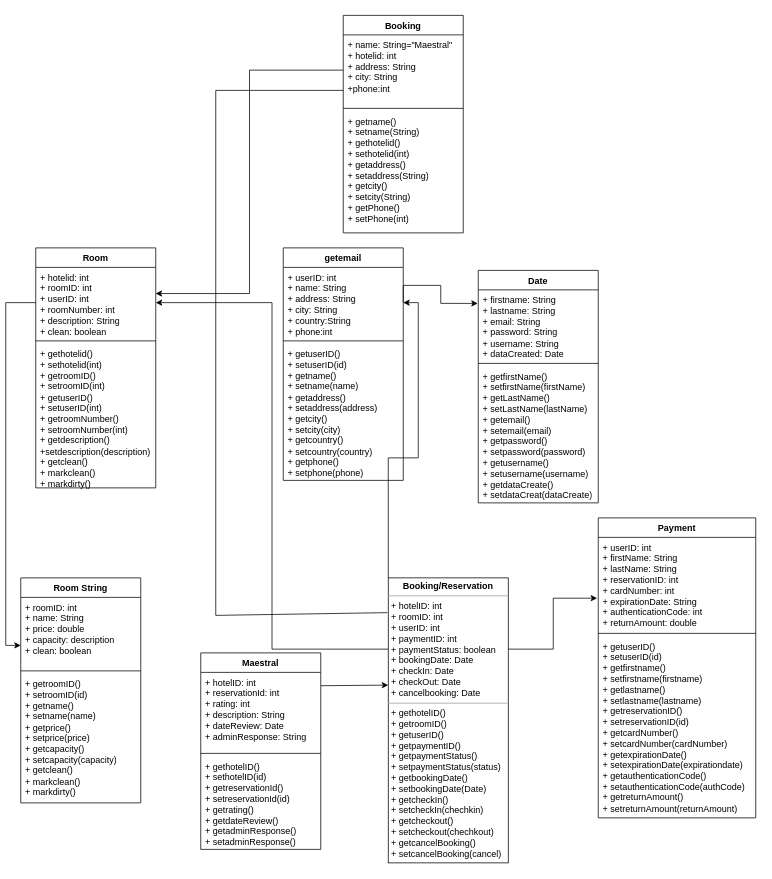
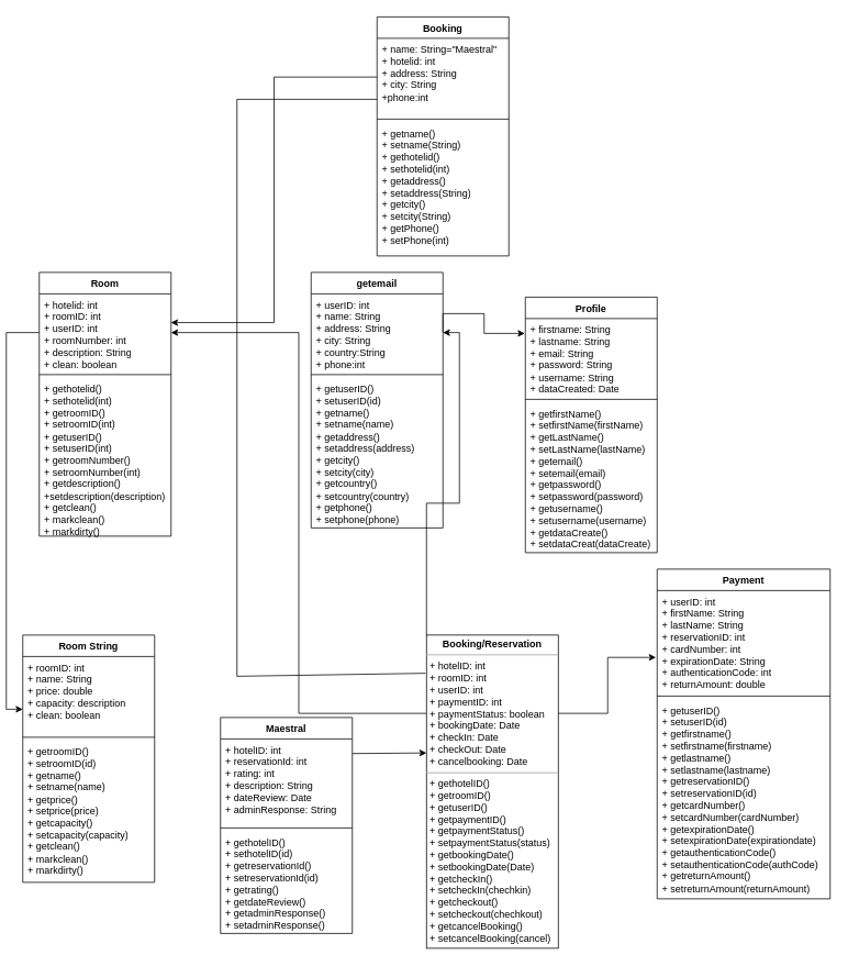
  <mxCell id="0" />
  <mxCell id="1" parent="0" />
  <mxCell id="2" value="Booking" style="swimlane;fontStyle=1;align=center;verticalAlign=top;childLayout=stackLayout;horizontal=1;startSize=26;horizontalStack=0;resizeParent=1;resizeParentMax=0;resizeLast=0;collapsible=1;marginBottom=0;whiteSpace=wrap;html=1;" vertex="1" parent="1"><mxGeometry x="450" y="20" width="160" height="290" as="geometry" /></mxCell>
  <mxCell id="3" value="+ name: String=&quot;Maestral&quot;&lt;br&gt;+ hotelid: int&lt;br&gt;+ address: String&lt;br&gt;+ city: String&lt;br&gt;+phone:int" style="text;strokeColor=none;fillColor=none;align=left;verticalAlign=top;spacingLeft=4;spacingRight=4;overflow=hidden;rotatable=0;points=[[0,0.5],[1,0.5]];portConstraint=eastwest;whiteSpace=wrap;html=1;" vertex="1" parent="2"><mxGeometry y="26" width="160" height="94" as="geometry" /></mxCell>
  <mxCell id="4" value="" style="line;strokeWidth=1;fillColor=none;align=left;verticalAlign=middle;spacingTop=-1;spacingLeft=3;spacingRight=3;rotatable=0;labelPosition=right;points=[];portConstraint=eastwest;strokeColor=inherit;" vertex="1" parent="2"><mxGeometry y="120" width="160" height="8" as="geometry" /></mxCell>
  <mxCell id="5" value="+ getname()&lt;br&gt;+ setname(String)&lt;br&gt;+ gethotelid()&lt;br&gt;+ sethotelid(int)&lt;br&gt;+ getaddress()&lt;br&gt;+ setaddress(String)&lt;br&gt;+ getcity()&lt;br&gt;+ setcity(String)&lt;br&gt;+ getPhone()&lt;br&gt;+ setPhone(int)&lt;br&gt;" style="text;strokeColor=none;fillColor=none;align=left;verticalAlign=top;spacingLeft=4;spacingRight=4;overflow=hidden;rotatable=0;points=[[0,0.5],[1,0.5]];portConstraint=eastwest;whiteSpace=wrap;html=1;" vertex="1" parent="2"><mxGeometry y="128" width="160" height="162" as="geometry" /></mxCell>
  <mxCell id="6" value="Room" style="swimlane;fontStyle=1;align=center;verticalAlign=top;childLayout=stackLayout;horizontal=1;startSize=26;horizontalStack=0;resizeParent=1;resizeParentMax=0;resizeLast=0;collapsible=1;marginBottom=0;whiteSpace=wrap;html=1;" vertex="1" parent="1"><mxGeometry x="40" y="330" width="160" height="320" as="geometry" /></mxCell>
  <mxCell id="7" value="+ hotelid: int&lt;br&gt;+ roomID: int&lt;br&gt;+ userID: int&amp;nbsp;&lt;br&gt;+ roomNumber: int&lt;br&gt;+ description: String&lt;br&gt;+ clean: boolean" style="text;strokeColor=none;fillColor=none;align=left;verticalAlign=top;spacingLeft=4;spacingRight=4;overflow=hidden;rotatable=0;points=[[0,0.5],[1,0.5]];portConstraint=eastwest;whiteSpace=wrap;html=1;" vertex="1" parent="6"><mxGeometry y="26" width="160" height="94" as="geometry" /></mxCell>
  <mxCell id="8" value="" style="line;strokeWidth=1;fillColor=none;align=left;verticalAlign=middle;spacingTop=-1;spacingLeft=3;spacingRight=3;rotatable=0;labelPosition=right;points=[];portConstraint=eastwest;strokeColor=inherit;" vertex="1" parent="6"><mxGeometry y="120" width="160" height="8" as="geometry" /></mxCell>
  <mxCell id="9" value="+ gethotelid()&lt;br&gt;+ sethotelid(int)&lt;br&gt;+ getroomID()&lt;br&gt;+ setroomID(int)&lt;br&gt;+ getuserID()&lt;br&gt;+ setuserID(int)&lt;br&gt;+ getroomNumber()&lt;br&gt;+ setroomNumber(int)&lt;br&gt;+ getdescription()&lt;br&gt;+setdescription(description)&lt;br&gt;+ getclean()&lt;br&gt;+ markclean()&lt;br&gt;+ markdirty()&lt;br&gt;&lt;br&gt;" style="text;strokeColor=none;fillColor=none;align=left;verticalAlign=top;spacingLeft=4;spacingRight=4;overflow=hidden;rotatable=0;points=[[0,0.5],[1,0.5]];portConstraint=eastwest;whiteSpace=wrap;html=1;" vertex="1" parent="6"><mxGeometry y="128" width="160" height="192" as="geometry" /></mxCell>
  <mxCell id="10" style="edgeStyle=orthogonalEdgeStyle;rounded=0;orthogonalLoop=1;jettySize=auto;html=1;entryX=0.999;entryY=0.371;entryDx=0;entryDy=0;entryPerimeter=0;" edge="1" parent="1" source="3" target="7"><mxGeometry relative="1" as="geometry" /></mxCell>
  <mxCell id="11" value="Room String" style="swimlane;fontStyle=1;align=center;verticalAlign=top;childLayout=stackLayout;horizontal=1;startSize=26;horizontalStack=0;resizeParent=1;resizeParentMax=0;resizeLast=0;collapsible=1;marginBottom=0;whiteSpace=wrap;html=1;" vertex="1" parent="1"><mxGeometry x="20" y="770" width="160" height="300" as="geometry" /></mxCell>
  <mxCell id="12" value="+ roomID: int&lt;br&gt;+ name: String&lt;br&gt;+ price: double&lt;br&gt;+ capacity: description&lt;br&gt;+ clean: boolean&lt;br&gt;" style="text;strokeColor=none;fillColor=none;align=left;verticalAlign=top;spacingLeft=4;spacingRight=4;overflow=hidden;rotatable=0;points=[[0,0.5],[1,0.5]];portConstraint=eastwest;whiteSpace=wrap;html=1;" vertex="1" parent="11"><mxGeometry y="26" width="160" height="94" as="geometry" /></mxCell>
  <mxCell id="13" value="" style="line;strokeWidth=1;fillColor=none;align=left;verticalAlign=middle;spacingTop=-1;spacingLeft=3;spacingRight=3;rotatable=0;labelPosition=right;points=[];portConstraint=eastwest;strokeColor=inherit;" vertex="1" parent="11"><mxGeometry y="120" width="160" height="8" as="geometry" /></mxCell>
  <mxCell id="14" value="+ getroomID()&lt;br&gt;+ setroomID(id)&lt;br&gt;+ getname()&lt;br&gt;+ setname(name)&lt;br&gt;+ getprice()&lt;br&gt;+ setprice(price)&lt;br&gt;+ getcapacity()&lt;br&gt;+ setcapacity(capacity)&lt;br&gt;+ getclean()&lt;br&gt;+ markclean()&lt;br&gt;+ markdirty()" style="text;strokeColor=none;fillColor=none;align=left;verticalAlign=top;spacingLeft=4;spacingRight=4;overflow=hidden;rotatable=0;points=[[0,0.5],[1,0.5]];portConstraint=eastwest;whiteSpace=wrap;html=1;" vertex="1" parent="11"><mxGeometry y="128" width="160" height="172" as="geometry" /></mxCell>
  <mxCell id="15" style="edgeStyle=orthogonalEdgeStyle;rounded=0;orthogonalLoop=1;jettySize=auto;html=1;exitX=0;exitY=0.25;exitDx=0;exitDy=0;entryX=1;entryY=0.5;entryDx=0;entryDy=0;" edge="1" parent="1" source="17" target="7"><mxGeometry relative="1" as="geometry"><mxPoint x="240" y="380" as="targetPoint" /></mxGeometry></mxCell>
  <mxCell id="16" style="edgeStyle=orthogonalEdgeStyle;rounded=0;orthogonalLoop=1;jettySize=auto;html=1;exitX=0;exitY=0;exitDx=0;exitDy=0;" edge="1" parent="1" source="17" target="20"><mxGeometry relative="1" as="geometry" /></mxCell>
  <mxCell id="17" value="&lt;p style=&quot;margin:0px;margin-top:4px;text-align:center;&quot;&gt;&lt;b&gt;Booking/Reservation&lt;/b&gt;&lt;/p&gt;&lt;hr size=&quot;1&quot;&gt;&lt;p style=&quot;margin:0px;margin-left:4px;&quot;&gt;+ hotelID: int&lt;/p&gt;&lt;p style=&quot;margin:0px;margin-left:4px;&quot;&gt;+ roomID: int&lt;/p&gt;&lt;p style=&quot;margin:0px;margin-left:4px;&quot;&gt;+ userID: int&lt;/p&gt;&lt;p style=&quot;margin:0px;margin-left:4px;&quot;&gt;+ paymentID: int&lt;/p&gt;&lt;p style=&quot;margin:0px;margin-left:4px;&quot;&gt;+ paymentStatus: boolean&lt;/p&gt;&lt;p style=&quot;margin:0px;margin-left:4px;&quot;&gt;+ bookingDate: Date&lt;/p&gt;&lt;p style=&quot;margin:0px;margin-left:4px;&quot;&gt;+ checkIn: Date&lt;/p&gt;&lt;p style=&quot;margin:0px;margin-left:4px;&quot;&gt;+ checkOut: Date&lt;/p&gt;&lt;p style=&quot;margin:0px;margin-left:4px;&quot;&gt;+ cancelbooking: Date&lt;/p&gt;&lt;hr size=&quot;1&quot;&gt;&lt;p style=&quot;margin:0px;margin-left:4px;&quot;&gt;+ gethotelID()&lt;/p&gt;&lt;p style=&quot;margin:0px;margin-left:4px;&quot;&gt;+ getroomID()&lt;/p&gt;&lt;p style=&quot;margin:0px;margin-left:4px;&quot;&gt;+ getuserID()&lt;/p&gt;&lt;p style=&quot;margin:0px;margin-left:4px;&quot;&gt;+ getpaymentID()&lt;/p&gt;&lt;p style=&quot;margin:0px;margin-left:4px;&quot;&gt;+ getpaymentStatus()&lt;/p&gt;&lt;p style=&quot;margin:0px;margin-left:4px;&quot;&gt;+ setpaymentStatus(status)&lt;/p&gt;&lt;p style=&quot;margin:0px;margin-left:4px;&quot;&gt;+ getbookingDate()&lt;/p&gt;&lt;p style=&quot;margin:0px;margin-left:4px;&quot;&gt;+ setbookingDate(Date)&lt;/p&gt;&lt;p style=&quot;margin:0px;margin-left:4px;&quot;&gt;+ getcheckIn()&lt;/p&gt;&lt;p style=&quot;margin:0px;margin-left:4px;&quot;&gt;+ setcheckIn(chechkin)&lt;/p&gt;&lt;p style=&quot;margin:0px;margin-left:4px;&quot;&gt;+ getcheckout()&lt;/p&gt;&lt;p style=&quot;margin:0px;margin-left:4px;&quot;&gt;+ setcheckout(chechkout)&lt;/p&gt;&lt;p style=&quot;margin:0px;margin-left:4px;&quot;&gt;+ getcancelBooking()&lt;/p&gt;&lt;p style=&quot;margin:0px;margin-left:4px;&quot;&gt;+ setcancelBooking(cancel)&lt;/p&gt;" style="verticalAlign=top;align=left;overflow=fill;fontSize=12;fontFamily=Helvetica;html=1;whiteSpace=wrap;" vertex="1" parent="1"><mxGeometry x="510" y="770" width="160" height="380" as="geometry" /></mxCell>
  <mxCell id="18" style="edgeStyle=orthogonalEdgeStyle;rounded=0;orthogonalLoop=1;jettySize=auto;html=1;exitX=0;exitY=0.5;exitDx=0;exitDy=0;entryX=0;entryY=0.681;entryDx=0;entryDy=0;entryPerimeter=0;" edge="1" parent="1" source="7" target="12"><mxGeometry relative="1" as="geometry"><mxPoint x="-10" y="860" as="targetPoint" /></mxGeometry></mxCell>
  <mxCell id="19" value="getemail" style="swimlane;fontStyle=1;align=center;verticalAlign=top;childLayout=stackLayout;horizontal=1;startSize=26;horizontalStack=0;resizeParent=1;resizeParentMax=0;resizeLast=0;collapsible=1;marginBottom=0;whiteSpace=wrap;html=1;" vertex="1" parent="1"><mxGeometry x="370" y="330" width="160" height="310" as="geometry" /></mxCell>
  <mxCell id="20" value="+ userID: int&lt;br&gt;+ name: String&lt;br&gt;+ address: String&lt;br&gt;+ city: String&lt;br&gt;+ country:String&lt;br&gt;+ phone:int" style="text;strokeColor=none;fillColor=none;align=left;verticalAlign=top;spacingLeft=4;spacingRight=4;overflow=hidden;rotatable=0;points=[[0,0.5],[1,0.5]];portConstraint=eastwest;whiteSpace=wrap;html=1;" vertex="1" parent="19"><mxGeometry y="26" width="160" height="94" as="geometry" /></mxCell>
  <mxCell id="21" value="" style="line;strokeWidth=1;fillColor=none;align=left;verticalAlign=middle;spacingTop=-1;spacingLeft=3;spacingRight=3;rotatable=0;labelPosition=right;points=[];portConstraint=eastwest;strokeColor=inherit;" vertex="1" parent="19"><mxGeometry y="120" width="160" height="8" as="geometry" /></mxCell>
  <mxCell id="22" value="+ getuserID()&lt;br&gt;+ setuserID(id)&lt;br&gt;+ getname()&lt;br&gt;+ setname(name)&lt;br&gt;+ getaddress()&lt;br&gt;+ setaddress(address)&amp;nbsp;&lt;br&gt;+ getcity()&lt;br&gt;+ setcity(city)&lt;br&gt;+ getcountry()&lt;br&gt;+ setcountry(country)&lt;br&gt;+ getphone()&lt;br&gt;+ setphone(phone)&lt;br&gt;" style="text;strokeColor=none;fillColor=none;align=left;verticalAlign=top;spacingLeft=4;spacingRight=4;overflow=hidden;rotatable=0;points=[[0,0.5],[1,0.5]];portConstraint=eastwest;whiteSpace=wrap;html=1;" vertex="1" parent="19"><mxGeometry y="128" width="160" height="182" as="geometry" /></mxCell>
  <mxCell id="23" value="" style="endArrow=none;html=1;rounded=0;" edge="1" parent="1"><mxGeometry width="50" height="50" relative="1" as="geometry"><mxPoint x="280" y="120" as="sourcePoint" /><mxPoint x="450" y="120" as="targetPoint" /></mxGeometry></mxCell>
  <mxCell id="24" value="" style="endArrow=none;html=1;rounded=0;" edge="1" parent="1"><mxGeometry width="50" height="50" relative="1" as="geometry"><mxPoint x="280" y="820" as="sourcePoint" /><mxPoint x="280" y="120" as="targetPoint" /></mxGeometry></mxCell>
  <mxCell id="25" value="" style="endArrow=none;html=1;rounded=0;entryX=-0.007;entryY=0.122;entryDx=0;entryDy=0;entryPerimeter=0;" edge="1" parent="1" target="17"><mxGeometry width="50" height="50" relative="1" as="geometry"><mxPoint x="280" y="820" as="sourcePoint" /><mxPoint x="300" y="820" as="targetPoint" /></mxGeometry></mxCell>
  <mxCell id="26" value="Maestral" style="swimlane;fontStyle=1;align=center;verticalAlign=top;childLayout=stackLayout;horizontal=1;startSize=26;horizontalStack=0;resizeParent=1;resizeParentMax=0;resizeLast=0;collapsible=1;marginBottom=0;whiteSpace=wrap;html=1;" vertex="1" parent="1"><mxGeometry x="260" y="870" width="160" height="262" as="geometry" /></mxCell>
  <mxCell id="27" value="+ hotelID: int&lt;br&gt;+ reservationId: int&lt;br&gt;+ rating: int&lt;br&gt;+ description: String&lt;br&gt;+ dateReview: Date&lt;br&gt;+ adminResponse: String" style="text;strokeColor=none;fillColor=none;align=left;verticalAlign=top;spacingLeft=4;spacingRight=4;overflow=hidden;rotatable=0;points=[[0,0.5],[1,0.5]];portConstraint=eastwest;whiteSpace=wrap;html=1;" vertex="1" parent="26"><mxGeometry y="26" width="160" height="104" as="geometry" /></mxCell>
  <mxCell id="28" value="" style="line;strokeWidth=1;fillColor=none;align=left;verticalAlign=middle;spacingTop=-1;spacingLeft=3;spacingRight=3;rotatable=0;labelPosition=right;points=[];portConstraint=eastwest;strokeColor=inherit;" vertex="1" parent="26"><mxGeometry y="130" width="160" height="8" as="geometry" /></mxCell>
  <mxCell id="29" value="+ gethotelID()&lt;br&gt;+ sethotelID(id)&lt;br&gt;+ getreservationId()&lt;br&gt;+ setreservationId(id)&lt;br&gt;+ getrating()&lt;br&gt;+ getdateReview()&lt;br&gt;+ getadminResponse()&lt;br&gt;+ setadminResponse()" style="text;strokeColor=none;fillColor=none;align=left;verticalAlign=top;spacingLeft=4;spacingRight=4;overflow=hidden;rotatable=0;points=[[0,0.5],[1,0.5]];portConstraint=eastwest;whiteSpace=wrap;html=1;" vertex="1" parent="26"><mxGeometry y="138" width="160" height="124" as="geometry" /></mxCell>
  <mxCell id="30" value="" style="endArrow=classic;html=1;rounded=0;exitX=1.002;exitY=0.171;exitDx=0;exitDy=0;exitPerimeter=0;" edge="1" parent="1" source="27"><mxGeometry width="50" height="50" relative="1" as="geometry"><mxPoint x="420" y="910" as="sourcePoint" /><mxPoint x="510" y="913" as="targetPoint" /></mxGeometry></mxCell>
  <mxCell id="31" value="Payment" style="swimlane;fontStyle=1;align=center;verticalAlign=top;childLayout=stackLayout;horizontal=1;startSize=26;horizontalStack=0;resizeParent=1;resizeParentMax=0;resizeLast=0;collapsible=1;marginBottom=0;whiteSpace=wrap;html=1;" vertex="1" parent="1"><mxGeometry x="790" y="690" width="210" height="400" as="geometry" /></mxCell>
  <mxCell id="32" value="+ userID: int&lt;br&gt;+ firstName: String&lt;br&gt;+ lastName: String&lt;br&gt;+ reservationID: int&lt;br&gt;+ cardNumber: int&lt;br&gt;+ expirationDate: String&lt;br&gt;+ authenticationCode: int&lt;br&gt;+ returnAmount: double" style="text;strokeColor=none;fillColor=none;align=left;verticalAlign=top;spacingLeft=4;spacingRight=4;overflow=hidden;rotatable=0;points=[[0,0.5],[1,0.5]];portConstraint=eastwest;whiteSpace=wrap;html=1;" vertex="1" parent="31"><mxGeometry y="26" width="210" height="124" as="geometry" /></mxCell>
  <mxCell id="33" value="" style="line;strokeWidth=1;fillColor=none;align=left;verticalAlign=middle;spacingTop=-1;spacingLeft=3;spacingRight=3;rotatable=0;labelPosition=right;points=[];portConstraint=eastwest;strokeColor=inherit;" vertex="1" parent="31"><mxGeometry y="150" width="210" height="8" as="geometry" /></mxCell>
  <mxCell id="34" value="+ getuserID()&lt;br&gt;+ setuserID(id)&lt;br&gt;+ getfirstname()&lt;br&gt;+ setfirstname(firstname)&lt;br&gt;+ getlastname()&amp;nbsp;&lt;br&gt;+ setlastname(lastname)&lt;br&gt;+ getreservationID()&lt;br&gt;+ setreservationID(id)&lt;br&gt;+ getcardNumber()&lt;br&gt;+ setcardNumber(cardNumber)&lt;br&gt;+ getexpirationDate()&lt;br&gt;+ setexpirationDate(expirationdate)&lt;br&gt;+ getauthenticationCode()&lt;br&gt;+ setauthenticationCode(authCode)&amp;nbsp;&lt;br&gt;+ getreturnAmount()&lt;br&gt;+ setreturnAmount(returnAmount)" style="text;strokeColor=none;fillColor=none;align=left;verticalAlign=top;spacingLeft=4;spacingRight=4;overflow=hidden;rotatable=0;points=[[0,0.5],[1,0.5]];portConstraint=eastwest;whiteSpace=wrap;html=1;" vertex="1" parent="31"><mxGeometry y="158" width="210" height="242" as="geometry" /></mxCell>
  <mxCell id="35" style="edgeStyle=orthogonalEdgeStyle;rounded=0;orthogonalLoop=1;jettySize=auto;html=1;exitX=1;exitY=0.25;exitDx=0;exitDy=0;entryX=-0.007;entryY=0.654;entryDx=0;entryDy=0;entryPerimeter=0;" edge="1" parent="1" source="17" target="32"><mxGeometry relative="1" as="geometry" /></mxCell>
- <mxCell id="36" value="Date" style="swimlane;fontStyle=1;align=center;verticalAlign=top;childLayout=stackLayout;horizontal=1;startSize=26;horizontalStack=0;resizeParent=1;resizeParentMax=0;resizeLast=0;collapsible=1;marginBottom=0;whiteSpace=wrap;html=1;" vertex="1" parent="1"><mxGeometry x="630" y="360" width="160" height="310" as="geometry" /></mxCell>
+ <mxCell id="36" value="Profile" style="swimlane;fontStyle=1;align=center;verticalAlign=top;childLayout=stackLayout;horizontal=1;startSize=26;horizontalStack=0;resizeParent=1;resizeParentMax=0;resizeLast=0;collapsible=1;marginBottom=0;whiteSpace=wrap;html=1;" vertex="1" parent="1"><mxGeometry x="630" y="360" width="160" height="310" as="geometry" /></mxCell>
  <mxCell id="37" value="+ firstname: String&lt;br&gt;+ lastname: String&lt;br&gt;+ email: String&lt;br&gt;+ password: String&lt;br&gt;+ username: String&lt;br&gt;+ dataCreated: Date" style="text;strokeColor=none;fillColor=none;align=left;verticalAlign=top;spacingLeft=4;spacingRight=4;overflow=hidden;rotatable=0;points=[[0,0.5],[1,0.5]];portConstraint=eastwest;whiteSpace=wrap;html=1;" vertex="1" parent="36"><mxGeometry y="26" width="160" height="94" as="geometry" /></mxCell>
  <mxCell id="38" value="" style="line;strokeWidth=1;fillColor=none;align=left;verticalAlign=middle;spacingTop=-1;spacingLeft=3;spacingRight=3;rotatable=0;labelPosition=right;points=[];portConstraint=eastwest;strokeColor=inherit;" vertex="1" parent="36"><mxGeometry y="120" width="160" height="8" as="geometry" /></mxCell>
  <mxCell id="39" value="+ getfirstName()&lt;br&gt;+ setfirstName(firstName)&lt;br&gt;+ getLastName()&lt;br&gt;+ setLastName(lastName)&lt;br&gt;+ getemail()&lt;br&gt;+ setemail(email)&lt;br&gt;+ getpassword()&lt;br&gt;+ setpassword(password)&lt;br&gt;+ getusername()&lt;br&gt;+ setusername(username)&lt;br&gt;+ getdataCreate()&lt;br&gt;+ setdataCreat(dataCreate)&lt;br&gt;&lt;br&gt;&amp;nbsp;" style="text;strokeColor=none;fillColor=none;align=left;verticalAlign=top;spacingLeft=4;spacingRight=4;overflow=hidden;rotatable=0;points=[[0,0.5],[1,0.5]];portConstraint=eastwest;whiteSpace=wrap;html=1;" vertex="1" parent="36"><mxGeometry y="128" width="160" height="182" as="geometry" /></mxCell>
  <mxCell id="40" style="edgeStyle=orthogonalEdgeStyle;rounded=0;orthogonalLoop=1;jettySize=auto;html=1;exitX=1;exitY=0.5;exitDx=0;exitDy=0;entryX=-0.004;entryY=0.192;entryDx=0;entryDy=0;entryPerimeter=0;" edge="1" parent="1" source="20" target="37"><mxGeometry relative="1" as="geometry"><Array as="points"><mxPoint x="530" y="380" /><mxPoint x="580" y="380" /><mxPoint x="580" y="404" /></Array></mxGeometry></mxCell>
